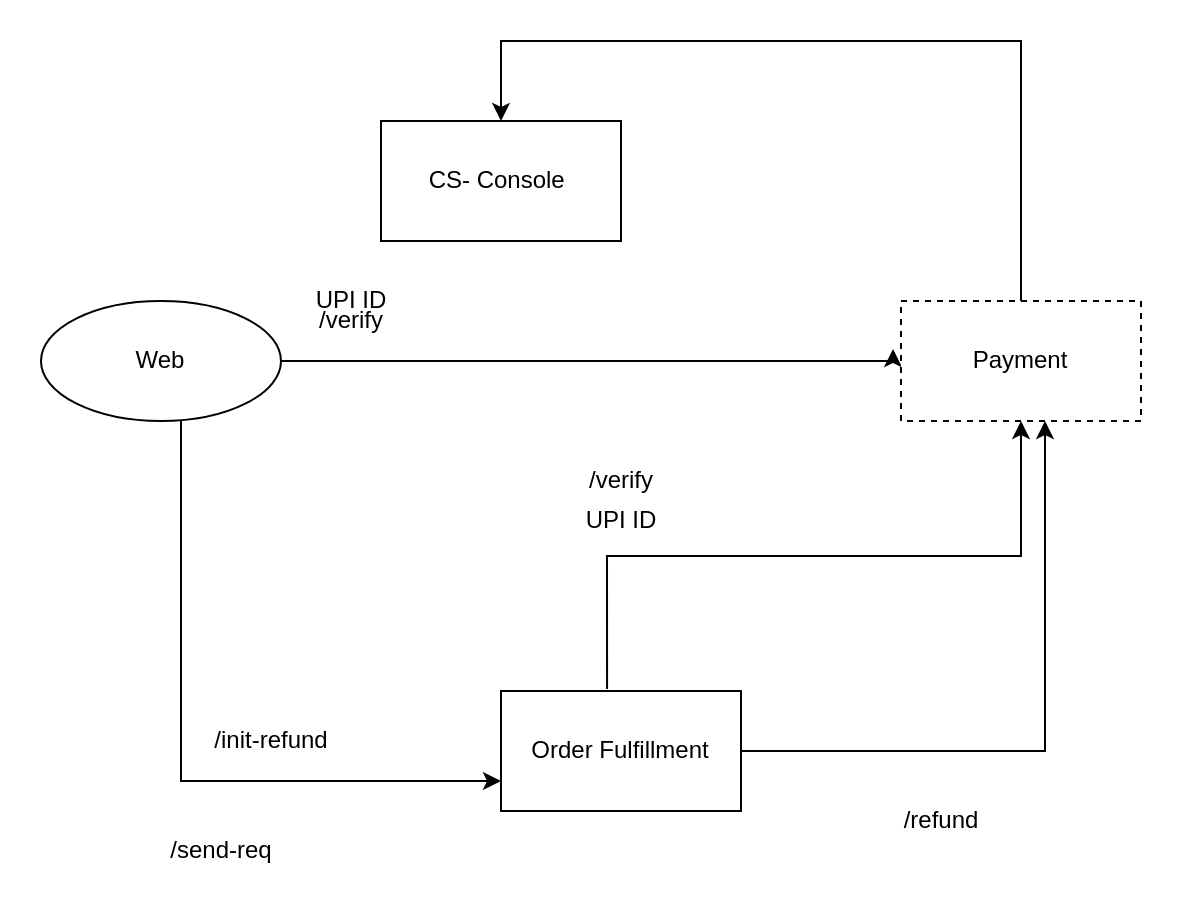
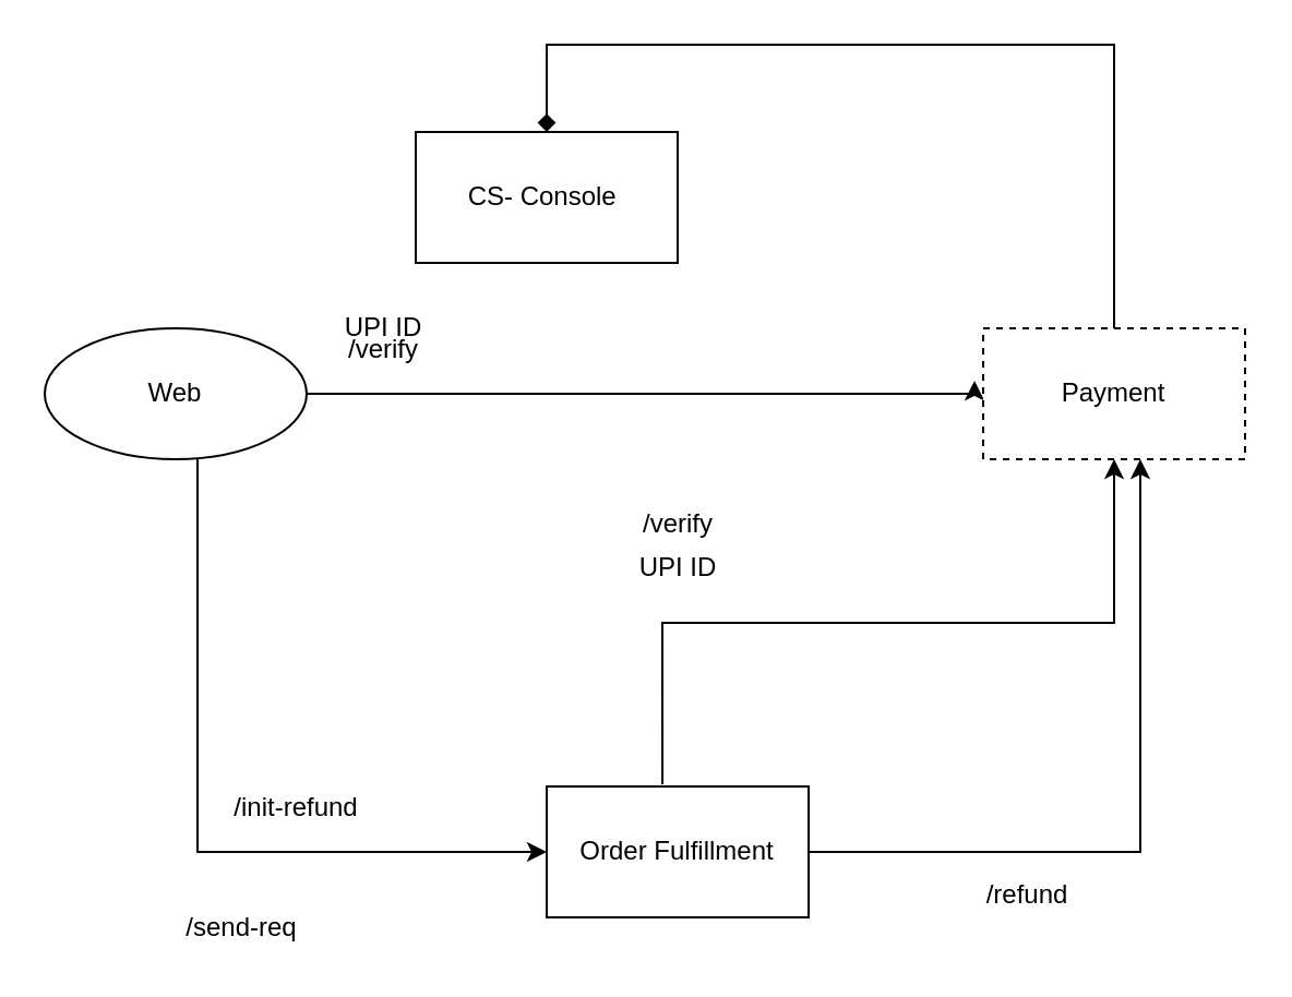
  <mxCell id="0" />
  <mxCell id="1" parent="0" />
  <mxCell id="2" value="" style="edgeStyle=orthogonalEdgeStyle;rounded=0;orthogonalLoop=1;jettySize=auto;html=1;exitX=0.442;exitY=-0.017;exitDx=0;exitDy=0;exitPerimeter=0;" edge="1" parent="1" source="9" target="7"><mxGeometry relative="1" as="geometry" /></mxCell>
  <mxCell id="3" value="" style="edgeStyle=orthogonalEdgeStyle;rounded=0;orthogonalLoop=1;jettySize=auto;html=1;" edge="1" parent="1" source="5" target="9"><mxGeometry relative="1" as="geometry"><Array as="points"><mxPoint x="90" y="390" /></Array></mxGeometry></mxCell>
  <mxCell id="4" style="edgeStyle=orthogonalEdgeStyle;rounded=0;orthogonalLoop=1;jettySize=auto;html=1;entryX=-0.033;entryY=0.4;entryDx=0;entryDy=0;exitX=1;exitY=0.5;exitDx=0;exitDy=0;entryPerimeter=0;" edge="1" parent="1" source="5" target="7"><mxGeometry relative="1" as="geometry"><Array as="points"><mxPoint x="446" y="180" /></Array></mxGeometry></mxCell>
  <mxCell id="5" value="Web" style="ellipse;whiteSpace=wrap;html=1;" vertex="1" parent="1"><mxGeometry x="20" y="150" width="120" height="60" as="geometry" /></mxCell>
- <mxCell id="6" value="" style="edgeStyle=orthogonalEdgeStyle;rounded=0;orthogonalLoop=1;jettySize=auto;html=1;" edge="1" parent="1" source="7" target="15"><mxGeometry relative="1" as="geometry"><Array as="points"><mxPoint x="510" y="20" /></Array></mxGeometry></mxCell>
+ <mxCell id="6" value="" style="edgeStyle=orthogonalEdgeStyle;rounded=0;orthogonalLoop=1;jettySize=auto;html=1;endArrow=diamond;" edge="1" parent="1" source="7" target="15"><mxGeometry relative="1" as="geometry"><Array as="points"><mxPoint x="510" y="20" /></Array></mxGeometry></mxCell>
  <mxCell id="7" value="Payment" style="rounded=0;whiteSpace=wrap;html=1;dashed=1;" vertex="1" parent="1"><mxGeometry x="450" y="150" width="120" height="60" as="geometry" /></mxCell>
  <mxCell id="8" style="edgeStyle=orthogonalEdgeStyle;rounded=0;orthogonalLoop=1;jettySize=auto;html=1;entryX=0.6;entryY=1;entryDx=0;entryDy=0;entryPerimeter=0;" edge="1" parent="1" source="9" target="7"><mxGeometry relative="1" as="geometry" /></mxCell>
- <mxCell id="9" value="Order Fulfillment" style="rounded=0;whiteSpace=wrap;html=1;" vertex="1" parent="1"><mxGeometry x="250" y="345" width="120" height="60" as="geometry" /></mxCell>
+ <mxCell id="9" value="Order Fulfillment" style="rounded=0;whiteSpace=wrap;html=1;" vertex="1" parent="1"><mxGeometry x="250" y="360" width="120" height="60" as="geometry" /></mxCell>
  <mxCell id="10" value="/refund" style="text;html=1;align=center;verticalAlign=middle;resizable=0;points=[];autosize=1;strokeColor=none;fillColor=none;" vertex="1" parent="1"><mxGeometry x="445" y="400" width="50" height="20" as="geometry" /></mxCell>
  <mxCell id="11" value="/init-refund" style="text;html=1;align=center;verticalAlign=middle;resizable=0;points=[];autosize=1;strokeColor=none;fillColor=none;" vertex="1" parent="1"><mxGeometry x="100" y="360" width="70" height="20" as="geometry" /></mxCell>
  <mxCell id="12" value="/verify" style="text;html=1;align=center;verticalAlign=middle;resizable=0;points=[];autosize=1;strokeColor=none;fillColor=none;" vertex="1" parent="1"><mxGeometry x="150" y="150" width="50" height="20" as="geometry" /></mxCell>
  <mxCell id="13" value="/send-req" style="text;html=1;align=center;verticalAlign=middle;resizable=0;points=[];autosize=1;strokeColor=none;fillColor=none;" vertex="1" parent="1"><mxGeometry x="75" y="415" width="70" height="20" as="geometry" /></mxCell>
  <mxCell id="14" value="UPI ID" style="text;html=1;align=center;verticalAlign=middle;resizable=0;points=[];autosize=1;strokeColor=none;fillColor=none;" vertex="1" parent="1"><mxGeometry x="150" y="140" width="50" height="20" as="geometry" /></mxCell>
  <mxCell id="15" value="CS- Console&amp;nbsp;" style="rounded=0;whiteSpace=wrap;html=1;" vertex="1" parent="1"><mxGeometry x="190" y="60" width="120" height="60" as="geometry" /></mxCell>
  <mxCell id="16" value="UPI ID" style="text;html=1;align=center;verticalAlign=middle;resizable=0;points=[];autosize=1;strokeColor=none;fillColor=none;" vertex="1" parent="1"><mxGeometry x="285" y="250" width="50" height="20" as="geometry" /></mxCell>
  <mxCell id="17" value="/verify" style="text;html=1;align=center;verticalAlign=middle;resizable=0;points=[];autosize=1;strokeColor=none;fillColor=none;" vertex="1" parent="1"><mxGeometry x="285" y="230" width="50" height="20" as="geometry" /></mxCell>
